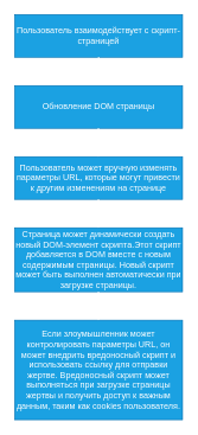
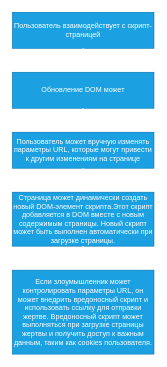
  <mxCell id="0" />
  <mxCell id="1" parent="0" />
  <mxCell id="2" value="Пользователь взаимодействует с скрипт-страницей" style="rounded=0;whiteSpace=wrap;fillColor=#1ba1e2;fontColor=#ffffff;strokeColor=#006EAF;" parent="1" vertex="1"><mxGeometry x="20" y="20" width="236" height="60" as="geometry" /></mxCell>
  <mxCell id="3" value="" style="endArrow=classic;endSize=8;startSize=8;jumpSize=7;strokeWidth=2;entryX=0.5;entryY=0;entryDx=0;entryDy=0;strokeColor=#FFFFFF;fillColor=#dae8fc;" parent="1" edge="1"><mxGeometry width="50" height="50" relative="1" as="geometry"><mxPoint x="138" y="80" as="sourcePoint" /><mxPoint x="137.93" y="120" as="targetPoint" /></mxGeometry></mxCell>
- <mxCell id="4" value="Обновление DOM страницы" style="rounded=0;whiteSpace=wrap;fillColor=#1ba1e2;fontColor=#ffffff;strokeColor=#006EAF;" vertex="1" parent="1"><mxGeometry x="20" y="120" width="236" height="60" as="geometry" /></mxCell>
+ <mxCell id="4" value="Обновление DOM может" style="rounded=0;whiteSpace=wrap;fillColor=#1ba1e2;fontColor=#ffffff;strokeColor=#006EAF;" vertex="1" parent="1"><mxGeometry x="20" y="120" width="236" height="60" as="geometry" /></mxCell>
  <mxCell id="5" value="Пользователь может вручную изменять параметры URL, которые могут привести к другим изменениям на странице" style="rounded=0;whiteSpace=wrap;fillColor=#1ba1e2;fontColor=#ffffff;strokeColor=#006EAF;" vertex="1" parent="1"><mxGeometry x="20" y="220" width="236" height="60" as="geometry" /></mxCell>
  <mxCell id="6" value="Страница может динамически создать новый DOM-элемент скрипта.Этот скрипт добавляется в DOM вместе с новым содержимым страницы. Новый скрипт может быть выполнен автоматически при загрузке страницы." style="rounded=0;whiteSpace=wrap;fillColor=#1ba1e2;fontColor=#ffffff;strokeColor=#006EAF;" vertex="1" parent="1"><mxGeometry x="20" y="320" width="236" height="90" as="geometry" /></mxCell>
  <mxCell id="7" value="Если злоумышленник может контролировать параметры URL, он может внедрить вредоносный скрипт и использовать ссылку для отправки жертве. Вредоносный скрипт может выполняться при загрузке страницы жертвы и получить доступ к важным данным, таким как cookies пользователя." style="rounded=0;whiteSpace=wrap;fillColor=#1ba1e2;fontColor=#ffffff;strokeColor=#006EAF;" vertex="1" parent="1"><mxGeometry x="20" y="450" width="236" height="140" as="geometry" /></mxCell>
  <mxCell id="8" value="" style="endArrow=classic;endSize=8;startSize=8;jumpSize=7;strokeWidth=2;entryX=0.5;entryY=0;entryDx=0;entryDy=0;strokeColor=#FFFFFF;fillColor=#dae8fc;" edge="1" parent="1"><mxGeometry width="50" height="50" relative="1" as="geometry"><mxPoint x="137.73" y="180" as="sourcePoint" /><mxPoint x="137.66" y="220" as="targetPoint" /></mxGeometry></mxCell>
  <mxCell id="9" value="" style="endArrow=classic;endSize=8;startSize=8;jumpSize=7;strokeWidth=2;entryX=0.5;entryY=0;entryDx=0;entryDy=0;strokeColor=#FFFFFF;fillColor=#dae8fc;" edge="1" parent="1"><mxGeometry width="50" height="50" relative="1" as="geometry"><mxPoint x="137.73" y="280" as="sourcePoint" /><mxPoint x="137.66" y="320" as="targetPoint" /></mxGeometry></mxCell>
  <mxCell id="10" value="" style="endArrow=classic;endSize=8;startSize=8;jumpSize=7;strokeWidth=2;entryX=0.5;entryY=0;entryDx=0;entryDy=0;strokeColor=#FFFFFF;fillColor=#dae8fc;" edge="1" parent="1"><mxGeometry width="50" height="50" relative="1" as="geometry"><mxPoint x="137.73" y="410" as="sourcePoint" /><mxPoint x="137.66" y="450" as="targetPoint" /></mxGeometry></mxCell>
